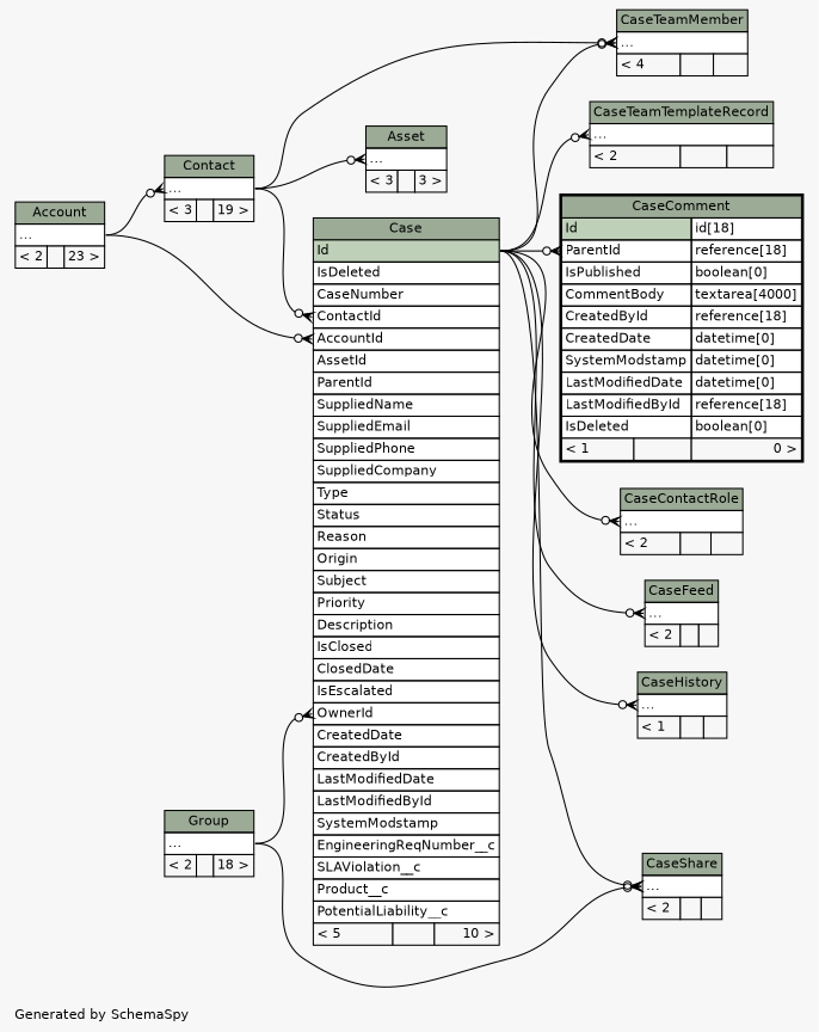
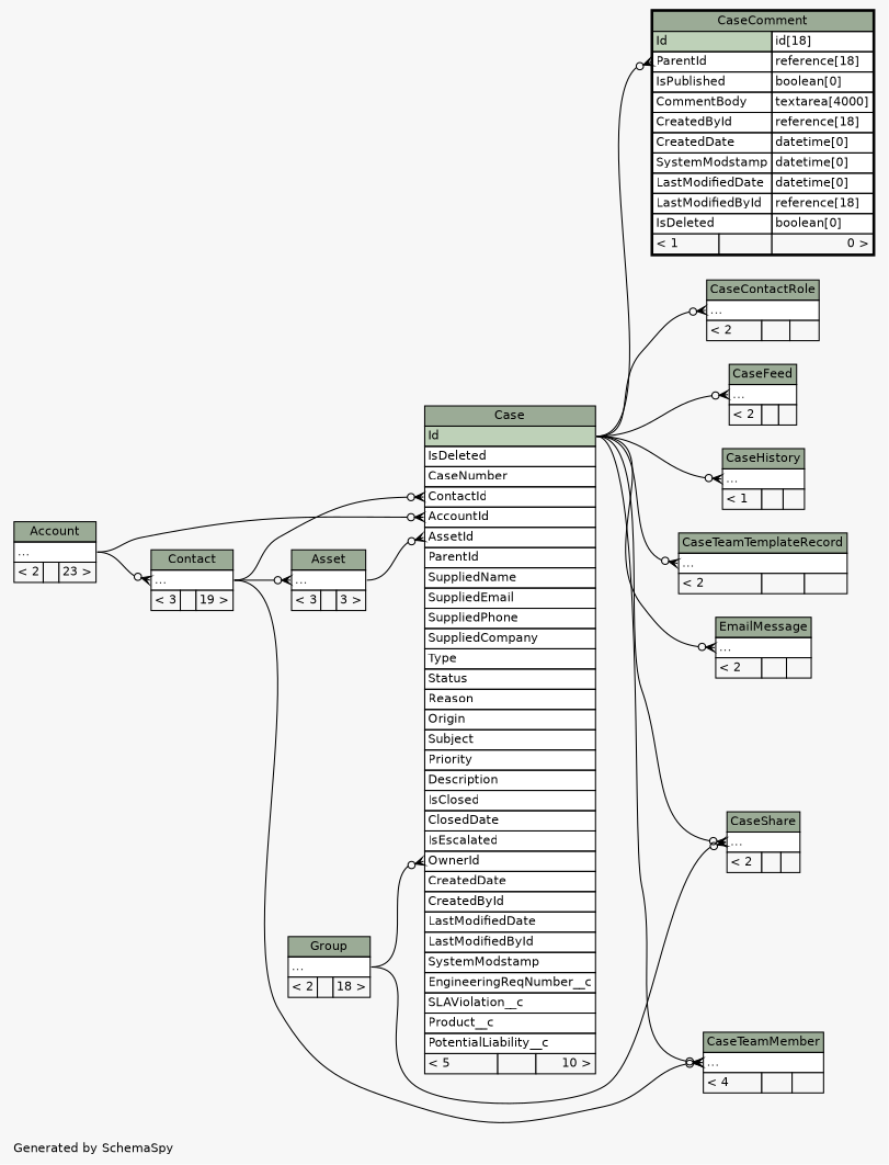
  digraph {
    bgcolor="#f7f7f7"
    fontname=Helvetica
    fontsize=11
    label="\nGenerated by SchemaSpy"
    labeljust=l
    nodesep=0.18
    rankdir=RL
    ranksep=0.46
    node [fontname=Helvetica fontsize=11 shape=plaintext]
    edge [arrowhead=none arrowsize=0.8 arrowtail=crowodot dir=back headport="elipses:e" tailport="elipses:w"]
    n1 [label=<     <TABLE BORDER="0" CELLBORDER="1" CELLSPACING="0" BGCOLOR="#ffffff">       <TR><TD COLSPAN="3" BGCOLOR="#9bab96" ALIGN="CENTER">Asset</TD></TR>       <TR><TD PORT="elipses" COLSPAN="3" ALIGN="LEFT">...</TD></TR>       <TR><TD ALIGN="LEFT" BGCOLOR="#f7f7f7">&lt; 3</TD><TD ALIGN="RIGHT" BGCOLOR="#f7f7f7">  </TD><TD ALIGN="RIGHT" BGCOLOR="#f7f7f7">3 &gt;</TD></TR>     </TABLE>>]
    n2 [label=<     <TABLE BORDER="0" CELLBORDER="1" CELLSPACING="0" BGCOLOR="#ffffff">       <TR><TD COLSPAN="3" BGCOLOR="#9bab96" ALIGN="CENTER">Contact</TD></TR>       <TR><TD PORT="elipses" COLSPAN="3" ALIGN="LEFT">...</TD></TR>       <TR><TD ALIGN="LEFT" BGCOLOR="#f7f7f7">&lt; 3</TD><TD ALIGN="RIGHT" BGCOLOR="#f7f7f7">  </TD><TD ALIGN="RIGHT" BGCOLOR="#f7f7f7">19 &gt;</TD></TR>     </TABLE>>]
    n3 [label=<     <TABLE BORDER="0" CELLBORDER="1" CELLSPACING="0" BGCOLOR="#ffffff">       <TR><TD COLSPAN="3" BGCOLOR="#9bab96" ALIGN="CENTER">Account</TD></TR>       <TR><TD PORT="elipses" COLSPAN="3" ALIGN="LEFT">...</TD></TR>       <TR><TD ALIGN="LEFT" BGCOLOR="#f7f7f7">&lt; 2</TD><TD ALIGN="RIGHT" BGCOLOR="#f7f7f7">  </TD><TD ALIGN="RIGHT" BGCOLOR="#f7f7f7">23 &gt;</TD></TR>     </TABLE>>]
    n4 [label=<     <TABLE BORDER="0" CELLBORDER="1" CELLSPACING="0" BGCOLOR="#ffffff">       <TR><TD COLSPAN="3" BGCOLOR="#9bab96" ALIGN="CENTER">Case</TD></TR>       <TR><TD PORT="Id" COLSPAN="3" BGCOLOR="#bed1b8" ALIGN="LEFT">Id</TD></TR>       <TR><TD PORT="IsDeleted" COLSPAN="3" ALIGN="LEFT">IsDeleted</TD></TR>       <TR><TD PORT="CaseNumber" COLSPAN="3" ALIGN="LEFT">CaseNumber</TD></TR>       <TR><TD PORT="ContactId" COLSPAN="3" ALIGN="LEFT">ContactId</TD></TR>       <TR><TD PORT="AccountId" COLSPAN="3" ALIGN="LEFT">AccountId</TD></TR>       <TR><TD PORT="AssetId" COLSPAN="3" ALIGN="LEFT">AssetId</TD></TR>       <TR><TD PORT="ParentId" COLSPAN="3" ALIGN="LEFT">ParentId</TD></TR>       <TR><TD PORT="SuppliedName" COLSPAN="3" ALIGN="LEFT">SuppliedName</TD></TR>       <TR><TD PORT="SuppliedEmail" COLSPAN="3" ALIGN="LEFT">SuppliedEmail</TD></TR>       <TR><TD PORT="SuppliedPhone" COLSPAN="3" ALIGN="LEFT">SuppliedPhone</TD></TR>       <TR><TD PORT="SuppliedCompany" COLSPAN="3" ALIGN="LEFT">SuppliedCompany</TD></TR>       <TR><TD PORT="Type" COLSPAN="3" ALIGN="LEFT">Type</TD></TR>       <TR><TD PORT="Status" COLSPAN="3" ALIGN="LEFT">Status</TD></TR>       <TR><TD PORT="Reason" COLSPAN="3" ALIGN="LEFT">Reason</TD></TR>       <TR><TD PORT="Origin" COLSPAN="3" ALIGN="LEFT">Origin</TD></TR>       <TR><TD PORT="Subject" COLSPAN="3" ALIGN="LEFT">Subject</TD></TR>       <TR><TD PORT="Priority" COLSPAN="3" ALIGN="LEFT">Priority</TD></TR>       <TR><TD PORT="Description" COLSPAN="3" ALIGN="LEFT">Description</TD></TR>       <TR><TD PORT="IsClosed" COLSPAN="3" ALIGN="LEFT">IsClosed</TD></TR>       <TR><TD PORT="ClosedDate" COLSPAN="3" ALIGN="LEFT">ClosedDate</TD></TR>       <TR><TD PORT="IsEscalated" COLSPAN="3" ALIGN="LEFT">IsEscalated</TD></TR>       <TR><TD PORT="OwnerId" COLSPAN="3" ALIGN="LEFT">OwnerId</TD></TR>       <TR><TD PORT="CreatedDate" COLSPAN="3" ALIGN="LEFT">CreatedDate</TD></TR>       <TR><TD PORT="CreatedById" COLSPAN="3" ALIGN="LEFT">CreatedById</TD></TR>       <TR><TD PORT="LastModifiedDate" COLSPAN="3" ALIGN="LEFT">LastModifiedDate</TD></TR>       <TR><TD PORT="LastModifiedById" COLSPAN="3" ALIGN="LEFT">LastModifiedById</TD></TR>       <TR><TD PORT="SystemModstamp" COLSPAN="3" ALIGN="LEFT">SystemModstamp</TD></TR>       <TR><TD PORT="EngineeringReqNumber__c" COLSPAN="3" ALIGN="LEFT">EngineeringReqNumber__c</TD></TR>       <TR><TD PORT="SLAViolation__c" COLSPAN="3" ALIGN="LEFT">SLAViolation__c</TD></TR>       <TR><TD PORT="Product__c" COLSPAN="3" ALIGN="LEFT">Product__c</TD></TR>       <TR><TD PORT="PotentialLiability__c" COLSPAN="3" ALIGN="LEFT">PotentialLiability__c</TD></TR>       <TR><TD ALIGN="LEFT" BGCOLOR="#f7f7f7">&lt; 5</TD><TD ALIGN="RIGHT" BGCOLOR="#f7f7f7">  </TD><TD ALIGN="RIGHT" BGCOLOR="#f7f7f7">10 &gt;</TD></TR>     </TABLE>>]
    n5 [label=<     <TABLE BORDER="0" CELLBORDER="1" CELLSPACING="0" BGCOLOR="#ffffff">       <TR><TD COLSPAN="3" BGCOLOR="#9bab96" ALIGN="CENTER">Group</TD></TR>       <TR><TD PORT="elipses" COLSPAN="3" ALIGN="LEFT">...</TD></TR>       <TR><TD ALIGN="LEFT" BGCOLOR="#f7f7f7">&lt; 2</TD><TD ALIGN="RIGHT" BGCOLOR="#f7f7f7">  </TD><TD ALIGN="RIGHT" BGCOLOR="#f7f7f7">18 &gt;</TD></TR>     </TABLE>>]
    n6 [label=<     <TABLE BORDER="2" CELLBORDER="1" CELLSPACING="0" BGCOLOR="#ffffff">       <TR><TD COLSPAN="3" BGCOLOR="#9bab96" ALIGN="CENTER">CaseComment</TD></TR>       <TR><TD PORT="Id" COLSPAN="2" BGCOLOR="#bed1b8" ALIGN="LEFT">Id</TD><TD PORT="Id.type" ALIGN="LEFT">id[18]</TD></TR>       <TR><TD PORT="ParentId" COLSPAN="2" ALIGN="LEFT">ParentId</TD><TD PORT="ParentId.type" ALIGN="LEFT">reference[18]</TD></TR>       <TR><TD PORT="IsPublished" COLSPAN="2" ALIGN="LEFT">IsPublished</TD><TD PORT="IsPublished.type" ALIGN="LEFT">boolean[0]</TD></TR>       <TR><TD PORT="CommentBody" COLSPAN="2" ALIGN="LEFT">CommentBody</TD><TD PORT="CommentBody.type" ALIGN="LEFT">textarea[4000]</TD></TR>       <TR><TD PORT="CreatedById" COLSPAN="2" ALIGN="LEFT">CreatedById</TD><TD PORT="CreatedById.type" ALIGN="LEFT">reference[18]</TD></TR>       <TR><TD PORT="CreatedDate" COLSPAN="2" ALIGN="LEFT">CreatedDate</TD><TD PORT="CreatedDate.type" ALIGN="LEFT">datetime[0]</TD></TR>       <TR><TD PORT="SystemModstamp" COLSPAN="2" ALIGN="LEFT">SystemModstamp</TD><TD PORT="SystemModstamp.type" ALIGN="LEFT">datetime[0]</TD></TR>       <TR><TD PORT="LastModifiedDate" COLSPAN="2" ALIGN="LEFT">LastModifiedDate</TD><TD PORT="LastModifiedDate.type" ALIGN="LEFT">datetime[0]</TD></TR>       <TR><TD PORT="LastModifiedById" COLSPAN="2" ALIGN="LEFT">LastModifiedById</TD><TD PORT="LastModifiedById.type" ALIGN="LEFT">reference[18]</TD></TR>       <TR><TD PORT="IsDeleted" COLSPAN="2" ALIGN="LEFT">IsDeleted</TD><TD PORT="IsDeleted.type" ALIGN="LEFT">boolean[0]</TD></TR>       <TR><TD ALIGN="LEFT" BGCOLOR="#f7f7f7">&lt; 1</TD><TD ALIGN="RIGHT" BGCOLOR="#f7f7f7">  </TD><TD ALIGN="RIGHT" BGCOLOR="#f7f7f7">0 &gt;</TD></TR>     </TABLE>>]
    n7 [label=<     <TABLE BORDER="0" CELLBORDER="1" CELLSPACING="0" BGCOLOR="#ffffff">       <TR><TD COLSPAN="3" BGCOLOR="#9bab96" ALIGN="CENTER">CaseContactRole</TD></TR>       <TR><TD PORT="elipses" COLSPAN="3" ALIGN="LEFT">...</TD></TR>       <TR><TD ALIGN="LEFT" BGCOLOR="#f7f7f7">&lt; 2</TD><TD ALIGN="RIGHT" BGCOLOR="#f7f7f7">  </TD><TD ALIGN="RIGHT" BGCOLOR="#f7f7f7">  </TD></TR>     </TABLE>>]
    n8 [label=<     <TABLE BORDER="0" CELLBORDER="1" CELLSPACING="0" BGCOLOR="#ffffff">       <TR><TD COLSPAN="3" BGCOLOR="#9bab96" ALIGN="CENTER">CaseFeed</TD></TR>       <TR><TD PORT="elipses" COLSPAN="3" ALIGN="LEFT">...</TD></TR>       <TR><TD ALIGN="LEFT" BGCOLOR="#f7f7f7">&lt; 2</TD><TD ALIGN="RIGHT" BGCOLOR="#f7f7f7">  </TD><TD ALIGN="RIGHT" BGCOLOR="#f7f7f7">  </TD></TR>     </TABLE>>]
    n9 [label=<     <TABLE BORDER="0" CELLBORDER="1" CELLSPACING="0" BGCOLOR="#ffffff">       <TR><TD COLSPAN="3" BGCOLOR="#9bab96" ALIGN="CENTER">CaseHistory</TD></TR>       <TR><TD PORT="elipses" COLSPAN="3" ALIGN="LEFT">...</TD></TR>       <TR><TD ALIGN="LEFT" BGCOLOR="#f7f7f7">&lt; 1</TD><TD ALIGN="RIGHT" BGCOLOR="#f7f7f7">  </TD><TD ALIGN="RIGHT" BGCOLOR="#f7f7f7">  </TD></TR>     </TABLE>>]
    n10 [label=<     <TABLE BORDER="0" CELLBORDER="1" CELLSPACING="0" BGCOLOR="#ffffff">       <TR><TD COLSPAN="3" BGCOLOR="#9bab96" ALIGN="CENTER">CaseShare</TD></TR>       <TR><TD PORT="elipses" COLSPAN="3" ALIGN="LEFT">...</TD></TR>       <TR><TD ALIGN="LEFT" BGCOLOR="#f7f7f7">&lt; 2</TD><TD ALIGN="RIGHT" BGCOLOR="#f7f7f7">  </TD><TD ALIGN="RIGHT" BGCOLOR="#f7f7f7">  </TD></TR>     </TABLE>>]
    n11 [label=<     <TABLE BORDER="0" CELLBORDER="1" CELLSPACING="0" BGCOLOR="#ffffff">       <TR><TD COLSPAN="3" BGCOLOR="#9bab96" ALIGN="CENTER">CaseTeamMember</TD></TR>       <TR><TD PORT="elipses" COLSPAN="3" ALIGN="LEFT">...</TD></TR>       <TR><TD ALIGN="LEFT" BGCOLOR="#f7f7f7">&lt; 4</TD><TD ALIGN="RIGHT" BGCOLOR="#f7f7f7">  </TD><TD ALIGN="RIGHT" BGCOLOR="#f7f7f7">  </TD></TR>     </TABLE>>]
    n12 [label=<     <TABLE BORDER="0" CELLBORDER="1" CELLSPACING="0" BGCOLOR="#ffffff">       <TR><TD COLSPAN="3" BGCOLOR="#9bab96" ALIGN="CENTER">CaseTeamTemplateRecord</TD></TR>       <TR><TD PORT="elipses" COLSPAN="3" ALIGN="LEFT">...</TD></TR>       <TR><TD ALIGN="LEFT" BGCOLOR="#f7f7f7">&lt; 2</TD><TD ALIGN="RIGHT" BGCOLOR="#f7f7f7">  </TD><TD ALIGN="RIGHT" BGCOLOR="#f7f7f7">  </TD></TR>     </TABLE>>]
+   n13 [label=<     <TABLE BORDER="0" CELLBORDER="1" CELLSPACING="0" BGCOLOR="#ffffff">       <TR><TD COLSPAN="3" BGCOLOR="#9bab96" ALIGN="CENTER">EmailMessage</TD></TR>       <TR><TD PORT="elipses" COLSPAN="3" ALIGN="LEFT">...</TD></TR>       <TR><TD ALIGN="LEFT" BGCOLOR="#f7f7f7">&lt; 2</TD><TD ALIGN="RIGHT" BGCOLOR="#f7f7f7">  </TD><TD ALIGN="RIGHT" BGCOLOR="#f7f7f7">  </TD></TR>     </TABLE>>]
    n1 -> n2
    n2 -> n3
+   n4 -> n1 [tailport="AssetId:w"]
    n4 -> n2 [tailport="ContactId:w"]
    n4 -> n3 [tailport="AccountId:w"]
    n4 -> n5 [tailport="OwnerId:w"]
    n6 -> n4 [headport="Id:e" tailport="ParentId:w"]
    n7 -> n4 [headport="Id:e"]
    n8 -> n4 [headport="Id:e"]
    n9 -> n4 [headport="Id:e"]
    n10 -> n4 [headport="Id:e"]
    n10 -> n5
    n11 -> n2
    n11 -> n4 [headport="Id:e"]
    n12 -> n4 [headport="Id:e"]
+   n13 -> n4 [headport="Id:e"]
  }
